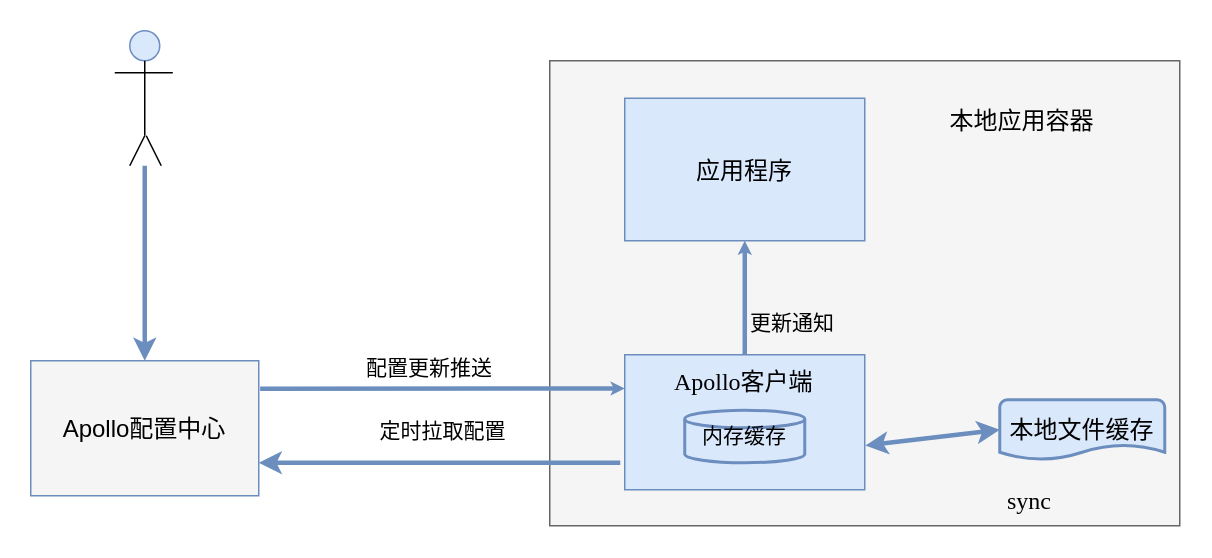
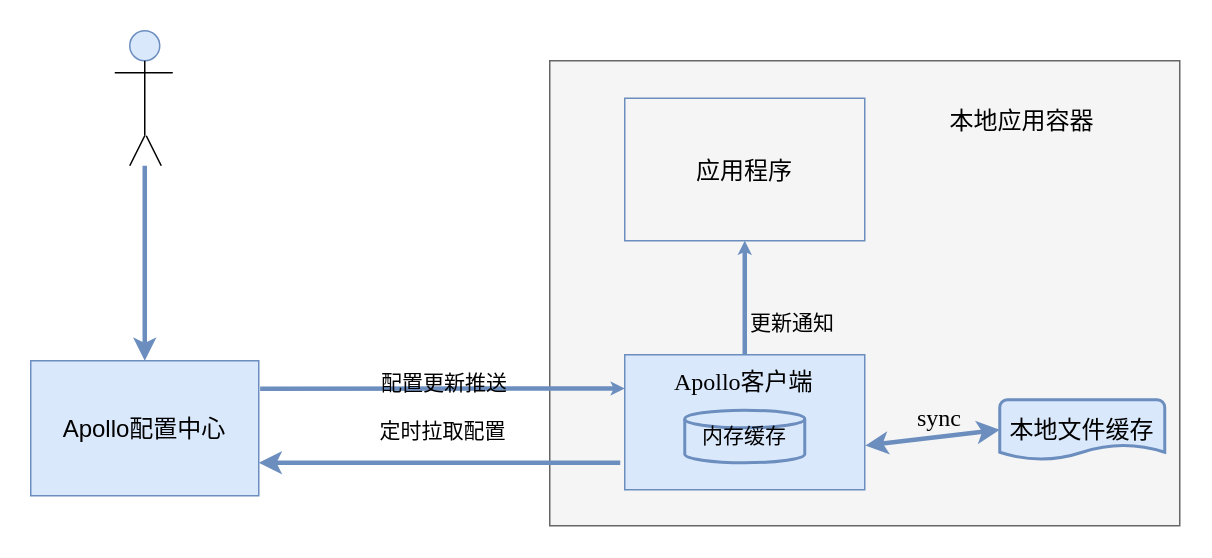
  <mxCell id="0" />
  <mxCell id="1" parent="0" />
  <mxCell id="2" value="" style="ellipse;whiteSpace=wrap;html=1;fontSize=12;fillColor=#dae8fc;strokeColor=#6c8ebf;" vertex="1" parent="1"><mxGeometry x="86" y="20" width="20" height="20" as="geometry" /></mxCell>
  <mxCell id="3" value="" style="endArrow=none;html=1;fontSize=12;" edge="1" parent="1"><mxGeometry width="50" height="50" relative="1" as="geometry"><mxPoint x="76" y="48" as="sourcePoint" /><mxPoint x="106" y="48" as="targetPoint" /><Array as="points"><mxPoint x="106" y="48" /><mxPoint x="116" y="48" /></Array></mxGeometry></mxCell>
  <mxCell id="4" value="" style="endArrow=none;html=1;fontSize=12;" edge="1" parent="1"><mxGeometry width="50" height="50" relative="1" as="geometry"><mxPoint x="96" y="90" as="sourcePoint" /><mxPoint x="96" y="40" as="targetPoint" /></mxGeometry></mxCell>
  <mxCell id="5" value="" style="endArrow=none;html=1;fontSize=12;" edge="1" parent="1"><mxGeometry width="50" height="50" relative="1" as="geometry"><mxPoint x="86" y="110" as="sourcePoint" /><mxPoint x="96" y="90" as="targetPoint" /></mxGeometry></mxCell>
  <mxCell id="6" value="" style="endArrow=none;html=1;fontSize=12;" edge="1" parent="1"><mxGeometry width="50" height="50" relative="1" as="geometry"><mxPoint x="97" y="90" as="sourcePoint" /><mxPoint x="107" y="110" as="targetPoint" /></mxGeometry></mxCell>
- <mxCell id="7" value="&lt;font style=&quot;font-size: 16px&quot;&gt;Apollo配置中心&lt;/font&gt;" style="rounded=0;whiteSpace=wrap;html=1;fontSize=12;fillColor=#f5f5f5;strokeColor=#6c8ebf;" vertex="1" parent="1"><mxGeometry x="20" y="240" width="152" height="90" as="geometry" /></mxCell>
+ <mxCell id="7" value="&lt;font style=&quot;font-size: 16px&quot;&gt;Apollo配置中心&lt;/font&gt;" style="rounded=0;whiteSpace=wrap;html=1;fontSize=12;fillColor=#dae8fc;strokeColor=#6c8ebf;" vertex="1" parent="1"><mxGeometry x="20" y="240" width="152" height="90" as="geometry" /></mxCell>
  <mxCell id="8" value="" style="endArrow=classic;html=1;fillColor=#dae8fc;strokeColor=#6c8ebf;fontSize=12;entryX=0.5;entryY=0;entryDx=0;entryDy=0;fontStyle=1;strokeWidth=3;" edge="1" parent="1" target="7"><mxGeometry width="50" height="50" relative="1" as="geometry"><mxPoint x="96" y="110" as="sourcePoint" /><mxPoint x="95.71" y="200" as="targetPoint" /></mxGeometry></mxCell>
  <mxCell id="9" value="" style="rounded=0;whiteSpace=wrap;html=1;fontFamily=Times New Roman;fontSize=12;fillColor=#f5f5f5;strokeColor=#666666;fontColor=#333333;" vertex="1" parent="1"><mxGeometry x="366" y="40" width="420" height="310" as="geometry" /></mxCell>
  <mxCell id="10" value="&lt;font style=&quot;font-size: 16px&quot;&gt;本地应用容器&lt;/font&gt;" style="text;html=1;strokeColor=none;fillColor=none;align=center;verticalAlign=middle;whiteSpace=wrap;rounded=0;fontFamily=Times New Roman;fontSize=12;" vertex="1" parent="1"><mxGeometry x="616" y="65" width="130" height="30" as="geometry" /></mxCell>
- <mxCell id="11" value="&lt;font style=&quot;font-size: 16px&quot;&gt;应用程序&lt;/font&gt;" style="rounded=0;whiteSpace=wrap;html=1;fontFamily=Times New Roman;fontSize=12;fillColor=#dae8fc;strokeColor=#6c8ebf;" vertex="1" parent="1"><mxGeometry x="416" y="65" width="160" height="95" as="geometry" /></mxCell>
+ <mxCell id="11" value="&lt;font style=&quot;font-size: 16px&quot;&gt;应用程序&lt;/font&gt;" style="rounded=0;whiteSpace=wrap;html=1;fontFamily=Times New Roman;fontSize=12;fillColor=#f5f5f5;strokeColor=#6c8ebf;" vertex="1" parent="1"><mxGeometry x="416" y="65" width="160" height="95" as="geometry" /></mxCell>
  <mxCell id="12" value="" style="rounded=0;whiteSpace=wrap;html=1;fontFamily=Times New Roman;fontSize=12;fillColor=#dae8fc;strokeColor=#6c8ebf;" vertex="1" parent="1"><mxGeometry x="416" y="236" width="160" height="90" as="geometry" /></mxCell>
  <mxCell id="13" value="&lt;font style=&quot;font-size: 16px&quot;&gt;本地文件缓存&lt;/font&gt;" style="strokeWidth=2;html=1;shape=mxgraph.flowchart.document2;whiteSpace=wrap;size=0.25;fontFamily=Times New Roman;fontSize=12;fillColor=#dae8fc;strokeColor=#6c8ebf;" vertex="1" parent="1"><mxGeometry x="666" y="266" width="110" height="40" as="geometry" /></mxCell>
  <mxCell id="14" value="&lt;font style=&quot;font-size: 14px&quot;&gt;内存缓存&lt;/font&gt;" style="strokeWidth=2;html=1;shape=mxgraph.flowchart.database;whiteSpace=wrap;fontFamily=Times New Roman;fontSize=12;fillColor=#dae8fc;strokeColor=#6c8ebf;" vertex="1" parent="1"><mxGeometry x="456" y="273" width="80" height="35" as="geometry" /></mxCell>
  <mxCell id="15" value="&lt;font style=&quot;font-size: 16px&quot;&gt;Apollo客户端&lt;/font&gt;" style="text;html=1;strokeColor=none;fillColor=none;align=center;verticalAlign=middle;whiteSpace=wrap;rounded=0;fontFamily=Times New Roman;fontSize=12;" vertex="1" parent="1"><mxGeometry x="443" y="244" width="105" height="20" as="geometry" /></mxCell>
  <mxCell id="16" value="" style="endArrow=classic;startArrow=classic;html=1;fontFamily=Times New Roman;fontSize=12;strokeWidth=3;entryX=0;entryY=0.5;entryDx=0;entryDy=0;entryPerimeter=0;exitX=1.002;exitY=0.673;exitDx=0;exitDy=0;exitPerimeter=0;fillColor=#dae8fc;strokeColor=#6c8ebf;" edge="1" parent="1" source="12" target="13"><mxGeometry width="50" height="50" relative="1" as="geometry"><mxPoint x="576" y="303" as="sourcePoint" /><mxPoint x="656" y="303" as="targetPoint" /></mxGeometry></mxCell>
- <mxCell id="17" value="&lt;font style=&quot;font-size: 16px&quot;&gt;sync&lt;/font&gt;" style="text;html=1;strokeColor=none;fillColor=none;align=center;verticalAlign=middle;whiteSpace=wrap;rounded=0;fontFamily=Times New Roman;fontSize=12;" vertex="1" parent="1"><mxGeometry x="666" y="323" width="40" height="20" as="geometry" /></mxCell>
+ <mxCell id="17" value="&lt;font style=&quot;font-size: 16px&quot;&gt;sync&lt;/font&gt;" style="text;html=1;strokeColor=none;fillColor=none;align=center;verticalAlign=middle;whiteSpace=wrap;rounded=0;fontFamily=Times New Roman;fontSize=12;" vertex="1" parent="1"><mxGeometry x="606" y="268" width="40" height="20" as="geometry" /></mxCell>
  <mxCell id="18" value="" style="endArrow=classic;html=1;fillColor=#dae8fc;strokeColor=#6c8ebf;fontSize=12;fontStyle=1;strokeWidth=3;entryX=0;entryY=0.25;entryDx=0;entryDy=0;exitX=1.006;exitY=0.208;exitDx=0;exitDy=0;endSize=0;startSize=0;jumpSize=0;exitPerimeter=0;" edge="1" parent="1" source="7" target="12"><mxGeometry width="50" height="50" relative="1" as="geometry"><mxPoint x="175" y="257.5" as="sourcePoint" /><mxPoint x="396" y="258" as="targetPoint" /></mxGeometry></mxCell>
  <mxCell id="19" value="" style="endArrow=classic;html=1;fontFamily=Times New Roman;fontSize=12;strokeWidth=3;fillColor=#dae8fc;strokeColor=#6c8ebf;" edge="1" parent="1"><mxGeometry width="50" height="50" relative="1" as="geometry"><mxPoint x="413" y="308" as="sourcePoint" /><mxPoint x="172" y="308" as="targetPoint" /><Array as="points"><mxPoint x="172" y="308" /></Array></mxGeometry></mxCell>
- <mxCell id="20" value="&lt;font style=&quot;font-size: 14px&quot;&gt;配置更新推送&lt;/font&gt;" style="text;html=1;strokeColor=none;fillColor=none;align=center;verticalAlign=middle;whiteSpace=wrap;rounded=0;fontSize=12;fontFamily=Times New Roman;" vertex="1" parent="1"><mxGeometry x="226" y="236" width="120" height="20" as="geometry" /></mxCell>
+ <mxCell id="20" value="&lt;font style=&quot;font-size: 14px&quot;&gt;配置更新推送&lt;/font&gt;" style="text;html=1;strokeColor=none;fillColor=none;align=center;verticalAlign=middle;whiteSpace=wrap;rounded=0;fontSize=12;fontFamily=Times New Roman;" vertex="1" parent="1"><mxGeometry x="236" y="246" width="120" height="20" as="geometry" /></mxCell>
  <mxCell id="21" value="&lt;font style=&quot;font-size: 14px&quot;&gt;定时拉取配置&lt;/font&gt;" style="text;html=1;strokeColor=none;fillColor=none;align=center;verticalAlign=middle;whiteSpace=wrap;rounded=0;fontSize=12;fontFamily=Times New Roman;" vertex="1" parent="1"><mxGeometry x="235" y="278" width="120" height="20" as="geometry" /></mxCell>
  <mxCell id="22" value="" style="endArrow=classic;html=1;fontFamily=Times New Roman;fontSize=12;startSize=0;endSize=0;strokeWidth=3;exitX=0.5;exitY=0;exitDx=0;exitDy=0;fillColor=#dae8fc;strokeColor=#6c8ebf;" edge="1" parent="1" source="12"><mxGeometry width="50" height="50" relative="1" as="geometry"><mxPoint x="466" y="220" as="sourcePoint" /><mxPoint x="496" y="160" as="targetPoint" /></mxGeometry></mxCell>
  <mxCell id="23" value="&lt;span style=&quot;font-size: 14px&quot;&gt;更新通知&lt;/span&gt;" style="text;html=1;strokeColor=none;fillColor=none;align=center;verticalAlign=middle;whiteSpace=wrap;rounded=0;fontSize=12;fontFamily=Times New Roman;" vertex="1" parent="1"><mxGeometry x="468" y="206" width="120" height="20" as="geometry" /></mxCell>
